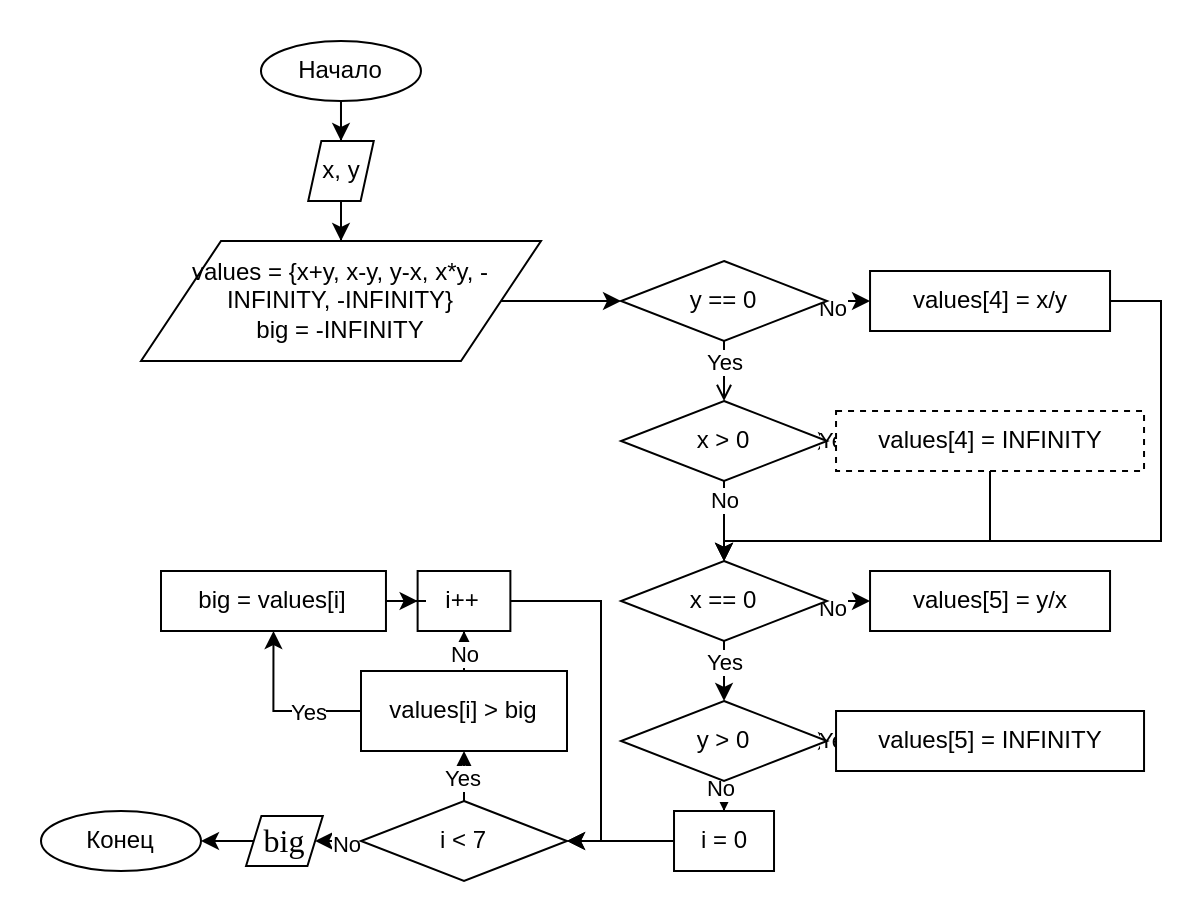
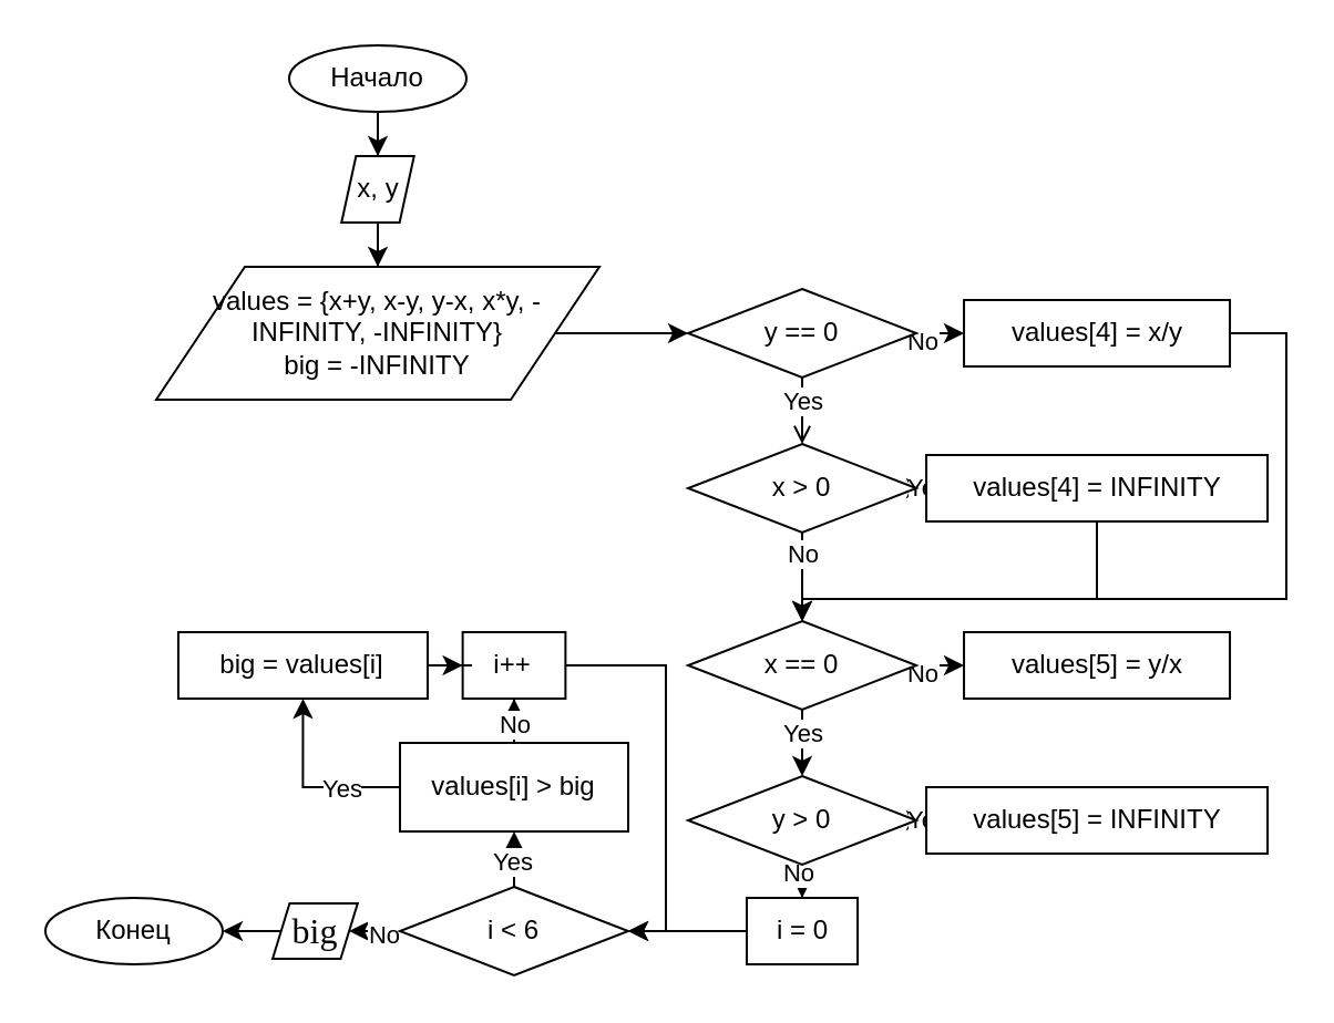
  <mxCell id="0" />
  <mxCell id="1" parent="0" />
  <mxCell id="2" style="edgeStyle=orthogonalEdgeStyle;rounded=0;orthogonalLoop=1;jettySize=auto;html=1;entryX=0.5;entryY=0;entryDx=0;entryDy=0;" edge="1" parent="1" source="3" target="5"><mxGeometry relative="1" as="geometry" /></mxCell>
  <mxCell id="3" value="Начало" style="ellipse;whiteSpace=wrap;html=1;" vertex="1" parent="1"><mxGeometry x="129.99" y="20" width="80" height="30" as="geometry" /></mxCell>
  <mxCell id="4" style="edgeStyle=orthogonalEdgeStyle;rounded=0;orthogonalLoop=1;jettySize=auto;html=1;entryX=0.5;entryY=0;entryDx=0;entryDy=0;" edge="1" parent="1" source="5" target="17"><mxGeometry relative="1" as="geometry" /></mxCell>
  <mxCell id="5" value="x, y" style="shape=parallelogram;perimeter=parallelogramPerimeter;whiteSpace=wrap;html=1;fontFamily=Helvetica;fontSize=12;fontColor=#000000;align=center;strokeColor=#000000;fillColor=#ffffff;" vertex="1" parent="1"><mxGeometry x="153.62" y="70" width="32.75" height="30" as="geometry" /></mxCell>
  <mxCell id="6" style="edgeStyle=orthogonalEdgeStyle;rounded=0;orthogonalLoop=1;jettySize=auto;html=1;entryX=0.5;entryY=0;entryDx=0;entryDy=0;endArrow=open;" edge="1" parent="1" source="10" target="14"><mxGeometry relative="1" as="geometry" /></mxCell>
  <mxCell id="7" value="Yes" style="edgeLabel;html=1;align=center;verticalAlign=middle;resizable=0;points=[];" vertex="1" connectable="0" parent="6"><mxGeometry x="-0.814" relative="1" as="geometry"><mxPoint y="5.43" as="offset" /></mxGeometry></mxCell>
  <mxCell id="8" style="edgeStyle=orthogonalEdgeStyle;rounded=0;orthogonalLoop=1;jettySize=auto;html=1;entryX=0;entryY=0.5;entryDx=0;entryDy=0;" edge="1" parent="1" source="10" target="21"><mxGeometry relative="1" as="geometry" /></mxCell>
  <mxCell id="9" value="No" style="edgeLabel;html=1;align=center;verticalAlign=middle;resizable=0;points=[];" vertex="1" connectable="0" parent="8"><mxGeometry x="0.263" y="3" relative="1" as="geometry"><mxPoint as="offset" /></mxGeometry></mxCell>
  <mxCell id="10" value="y == 0" style="rhombus;whiteSpace=wrap;html=1;" vertex="1" parent="1"><mxGeometry x="310.01" y="130" width="103" height="40" as="geometry" /></mxCell>
  <mxCell id="11" style="edgeStyle=orthogonalEdgeStyle;rounded=0;orthogonalLoop=1;jettySize=auto;html=1;dashed=1;" edge="1" parent="1" source="14" target="19"><mxGeometry relative="1" as="geometry" /></mxCell>
  <mxCell id="12" value="Yes" style="edgeLabel;html=1;align=center;verticalAlign=middle;resizable=0;points=[];" vertex="1" connectable="0" parent="11"><mxGeometry x="-0.895" y="1" relative="1" as="geometry"><mxPoint as="offset" /></mxGeometry></mxCell>
  <mxCell id="13" value="No" style="edgeStyle=orthogonalEdgeStyle;rounded=0;orthogonalLoop=1;jettySize=auto;html=1;entryX=0.5;entryY=0;entryDx=0;entryDy=0;" edge="1" parent="1" source="14" target="26"><mxGeometry x="-0.5" relative="1" as="geometry"><mxPoint as="offset" /></mxGeometry></mxCell>
  <mxCell id="14" value="x &amp;gt; 0" style="rhombus;whiteSpace=wrap;html=1;" vertex="1" parent="1"><mxGeometry x="310.01" y="200" width="103" height="40" as="geometry" /></mxCell>
  <mxCell id="15" value="Конец" style="ellipse;whiteSpace=wrap;html=1;" vertex="1" parent="1"><mxGeometry x="20" y="405" width="80" height="30" as="geometry" /></mxCell>
  <mxCell id="16" style="edgeStyle=orthogonalEdgeStyle;rounded=0;orthogonalLoop=1;jettySize=auto;html=1;entryX=0;entryY=0.5;entryDx=0;entryDy=0;" edge="1" parent="1" source="17" target="10"><mxGeometry relative="1" as="geometry" /></mxCell>
  <mxCell id="17" value="values = {x+y, x-y, y-x, x*y, -INFINITY, -INFINITY}&lt;br&gt;big = -INFINITY" style="shape=parallelogram;perimeter=parallelogramPerimeter;whiteSpace=wrap;html=1;" vertex="1" parent="1"><mxGeometry x="70" y="120" width="200" height="60" as="geometry" /></mxCell>
  <mxCell id="18" style="edgeStyle=orthogonalEdgeStyle;rounded=0;orthogonalLoop=1;jettySize=auto;html=1;entryX=0.5;entryY=0;entryDx=0;entryDy=0;" edge="1" parent="1" source="19" target="26"><mxGeometry relative="1" as="geometry"><Array as="points"><mxPoint x="495" y="270" /><mxPoint x="362" y="270" /></Array></mxGeometry></mxCell>
- <mxCell id="19" value="values[4] = INFINITY" style="rounded=0;whiteSpace=wrap;html=1;fontFamily=Helvetica;fontSize=12;fontColor=#000000;align=center;strokeColor=#000000;fillColor=#ffffff;dashed=1;" vertex="1" parent="1"><mxGeometry x="417.52" y="205" width="154" height="30" as="geometry" /></mxCell>
+ <mxCell id="19" value="values[4] = INFINITY" style="rounded=0;whiteSpace=wrap;html=1;fontFamily=Helvetica;fontSize=12;fontColor=#000000;align=center;strokeColor=#000000;fillColor=#ffffff;" vertex="1" parent="1"><mxGeometry x="417.52" y="205" width="154" height="30" as="geometry" /></mxCell>
  <mxCell id="20" style="edgeStyle=orthogonalEdgeStyle;rounded=0;orthogonalLoop=1;jettySize=auto;html=1;entryX=0.5;entryY=0;entryDx=0;entryDy=0;" edge="1" parent="1" source="21" target="26"><mxGeometry relative="1" as="geometry"><Array as="points"><mxPoint x="580" y="150" /><mxPoint x="580" y="270" /><mxPoint x="362" y="270" /></Array></mxGeometry></mxCell>
  <mxCell id="21" value="values[4] = x/y" style="rounded=0;whiteSpace=wrap;html=1;fontFamily=Helvetica;fontSize=12;fontColor=#000000;align=center;strokeColor=#000000;fillColor=#ffffff;" vertex="1" parent="1"><mxGeometry x="434.52" y="135" width="120" height="30" as="geometry" /></mxCell>
  <mxCell id="22" style="edgeStyle=orthogonalEdgeStyle;rounded=0;orthogonalLoop=1;jettySize=auto;html=1;entryX=0.5;entryY=0;entryDx=0;entryDy=0;" edge="1" parent="1" source="26" target="31"><mxGeometry relative="1" as="geometry" /></mxCell>
  <mxCell id="23" value="Yes" style="edgeLabel;html=1;align=center;verticalAlign=middle;resizable=0;points=[];" vertex="1" connectable="0" parent="22"><mxGeometry x="-0.814" relative="1" as="geometry"><mxPoint y="5.43" as="offset" /></mxGeometry></mxCell>
  <mxCell id="24" style="edgeStyle=orthogonalEdgeStyle;rounded=0;orthogonalLoop=1;jettySize=auto;html=1;entryX=0;entryY=0.5;entryDx=0;entryDy=0;" edge="1" parent="1" source="26" target="33"><mxGeometry relative="1" as="geometry" /></mxCell>
  <mxCell id="25" value="No" style="edgeLabel;html=1;align=center;verticalAlign=middle;resizable=0;points=[];" vertex="1" connectable="0" parent="24"><mxGeometry x="0.263" y="3" relative="1" as="geometry"><mxPoint as="offset" /></mxGeometry></mxCell>
  <mxCell id="26" value="x == 0" style="rhombus;whiteSpace=wrap;html=1;" vertex="1" parent="1"><mxGeometry x="310.01" y="280" width="103" height="40" as="geometry" /></mxCell>
  <mxCell id="27" style="edgeStyle=orthogonalEdgeStyle;rounded=0;orthogonalLoop=1;jettySize=auto;html=1;" edge="1" parent="1" source="31" target="32"><mxGeometry relative="1" as="geometry" /></mxCell>
  <mxCell id="28" value="Yes" style="edgeLabel;html=1;align=center;verticalAlign=middle;resizable=0;points=[];" vertex="1" connectable="0" parent="27"><mxGeometry x="-0.895" y="1" relative="1" as="geometry"><mxPoint as="offset" /></mxGeometry></mxCell>
  <mxCell id="29" style="edgeStyle=orthogonalEdgeStyle;rounded=0;orthogonalLoop=1;jettySize=auto;html=1;entryX=0.5;entryY=0;entryDx=0;entryDy=0;" edge="1" parent="1" source="31" target="42"><mxGeometry relative="1" as="geometry" /></mxCell>
  <mxCell id="30" value="No" style="edgeLabel;html=1;align=center;verticalAlign=middle;resizable=0;points=[];" vertex="1" connectable="0" parent="29"><mxGeometry x="0.65" y="-2" relative="1" as="geometry"><mxPoint as="offset" /></mxGeometry></mxCell>
  <mxCell id="31" value="y &amp;gt; 0" style="rhombus;whiteSpace=wrap;html=1;" vertex="1" parent="1"><mxGeometry x="310.01" y="350" width="103" height="40" as="geometry" /></mxCell>
  <mxCell id="32" value="values[5] = INFINITY" style="rounded=0;whiteSpace=wrap;html=1;fontFamily=Helvetica;fontSize=12;fontColor=#000000;align=center;strokeColor=#000000;fillColor=#ffffff;" vertex="1" parent="1"><mxGeometry x="417.52" y="355" width="154" height="30" as="geometry" /></mxCell>
  <mxCell id="33" value="values[5] = y/x" style="rounded=0;whiteSpace=wrap;html=1;fontFamily=Helvetica;fontSize=12;fontColor=#000000;align=center;strokeColor=#000000;fillColor=#ffffff;" vertex="1" parent="1"><mxGeometry x="434.52" y="285" width="120" height="30" as="geometry" /></mxCell>
  <mxCell id="34" style="edgeStyle=orthogonalEdgeStyle;rounded=0;orthogonalLoop=1;jettySize=auto;html=1;entryX=0.5;entryY=1;entryDx=0;entryDy=0;" edge="1" parent="1" source="38" target="47"><mxGeometry relative="1" as="geometry" /></mxCell>
  <mxCell id="35" value="Yes" style="edgeLabel;html=1;align=center;verticalAlign=middle;resizable=0;points=[];" vertex="1" connectable="0" parent="34"><mxGeometry x="-0.557" y="1" relative="1" as="geometry"><mxPoint as="offset" /></mxGeometry></mxCell>
  <mxCell id="36" style="edgeStyle=orthogonalEdgeStyle;rounded=0;orthogonalLoop=1;jettySize=auto;html=1;entryX=1;entryY=0.5;entryDx=0;entryDy=0;" edge="1" parent="1" source="38" target="51"><mxGeometry relative="1" as="geometry" /></mxCell>
  <mxCell id="37" value="No" style="edgeLabel;html=1;align=center;verticalAlign=middle;resizable=0;points=[];" vertex="1" connectable="0" parent="36"><mxGeometry x="0.521" y="1" relative="1" as="geometry"><mxPoint as="offset" /></mxGeometry></mxCell>
- <mxCell id="38" value="i &amp;lt; 7" style="rhombus;whiteSpace=wrap;html=1;" vertex="1" parent="1"><mxGeometry x="180" y="400" width="103" height="40" as="geometry" /></mxCell>
+ <mxCell id="38" value="i &amp;lt; 6" style="rhombus;whiteSpace=wrap;html=1;" vertex="1" parent="1"><mxGeometry x="180" y="400" width="103" height="40" as="geometry" /></mxCell>
  <mxCell id="39" style="edgeStyle=orthogonalEdgeStyle;rounded=0;orthogonalLoop=1;jettySize=auto;html=1;entryX=1;entryY=0.5;entryDx=0;entryDy=0;" edge="1" parent="1" source="40" target="38"><mxGeometry relative="1" as="geometry"><Array as="points"><mxPoint x="300" y="300" /><mxPoint x="300" y="420" /></Array></mxGeometry></mxCell>
  <mxCell id="40" value="i++" style="rounded=0;whiteSpace=wrap;html=1;fontFamily=Helvetica;fontSize=12;fontColor=#000000;align=center;strokeColor=#000000;fillColor=#ffffff;" vertex="1" parent="1"><mxGeometry x="208.31" y="285" width="46.38" height="30" as="geometry" /></mxCell>
  <mxCell id="41" style="edgeStyle=orthogonalEdgeStyle;rounded=0;orthogonalLoop=1;jettySize=auto;html=1;entryX=1;entryY=0.5;entryDx=0;entryDy=0;" edge="1" parent="1" source="42" target="38"><mxGeometry relative="1" as="geometry"><mxPoint x="290" y="420" as="targetPoint" /></mxGeometry></mxCell>
  <mxCell id="42" value="i = 0" style="rounded=0;whiteSpace=wrap;html=1;fontFamily=Helvetica;fontSize=12;fontColor=#000000;align=center;strokeColor=#000000;fillColor=#ffffff;" vertex="1" parent="1"><mxGeometry x="336.51" y="405" width="50" height="30" as="geometry" /></mxCell>
  <mxCell id="43" style="edgeStyle=orthogonalEdgeStyle;rounded=0;orthogonalLoop=1;jettySize=auto;html=1;entryX=0.5;entryY=1;entryDx=0;entryDy=0;" edge="1" parent="1" source="47" target="49"><mxGeometry relative="1" as="geometry"><Array as="points"><mxPoint x="136" y="355" /></Array></mxGeometry></mxCell>
  <mxCell id="44" value="Yes" style="edgeLabel;html=1;align=center;verticalAlign=middle;resizable=0;points=[];" vertex="1" connectable="0" parent="43"><mxGeometry x="-0.715" y="2" relative="1" as="geometry"><mxPoint x="-14.71" y="-2" as="offset" /></mxGeometry></mxCell>
  <mxCell id="45" style="edgeStyle=orthogonalEdgeStyle;rounded=0;orthogonalLoop=1;jettySize=auto;html=1;entryX=0.5;entryY=1;entryDx=0;entryDy=0;" edge="1" parent="1" source="47" target="40"><mxGeometry relative="1" as="geometry" /></mxCell>
  <mxCell id="46" value="No" style="edgeLabel;html=1;align=center;verticalAlign=middle;resizable=0;points=[];" vertex="1" connectable="0" parent="45"><mxGeometry x="-0.705" relative="1" as="geometry"><mxPoint as="offset" /></mxGeometry></mxCell>
  <mxCell id="47" value="values[i] &amp;gt; big" style="rounded=0;whiteSpace=wrap;html=1;fontFamily=Helvetica;fontSize=12;fontColor=#000000;align=center;strokeColor=#000000;fillColor=#ffffff;" vertex="1" parent="1"><mxGeometry x="180" y="335" width="103" height="40" as="geometry" /></mxCell>
  <mxCell id="48" style="edgeStyle=orthogonalEdgeStyle;rounded=0;orthogonalLoop=1;jettySize=auto;html=1;entryX=0;entryY=0.5;entryDx=0;entryDy=0;" edge="1" parent="1" source="49" target="40"><mxGeometry relative="1" as="geometry" /></mxCell>
  <mxCell id="49" value="big = values[i]" style="rounded=0;whiteSpace=wrap;html=1;fontFamily=Helvetica;fontSize=12;fontColor=#000000;align=center;strokeColor=#000000;fillColor=#ffffff;" vertex="1" parent="1"><mxGeometry x="80" y="285" width="112.48" height="30" as="geometry" /></mxCell>
  <mxCell id="50" style="edgeStyle=orthogonalEdgeStyle;rounded=0;orthogonalLoop=1;jettySize=auto;html=1;entryX=1;entryY=0.5;entryDx=0;entryDy=0;" edge="1" parent="1" source="51" target="15"><mxGeometry relative="1" as="geometry" /></mxCell>
  <mxCell id="51" value="&lt;span lang=&quot;EN-US&quot; style=&quot;font-size: 12pt ; font-family: &amp;#34;times new roman&amp;#34; , serif&quot;&gt;big&lt;/span&gt;&lt;span style=&quot;font-size: medium&quot;&gt;&lt;/span&gt;" style="shape=parallelogram;perimeter=parallelogramPerimeter;whiteSpace=wrap;html=1;fontFamily=Helvetica;fontSize=12;fontColor=#000000;align=center;strokeColor=#000000;fillColor=#ffffff;" vertex="1" parent="1"><mxGeometry x="122.52" y="407.5" width="38.38" height="25" as="geometry" /></mxCell>
